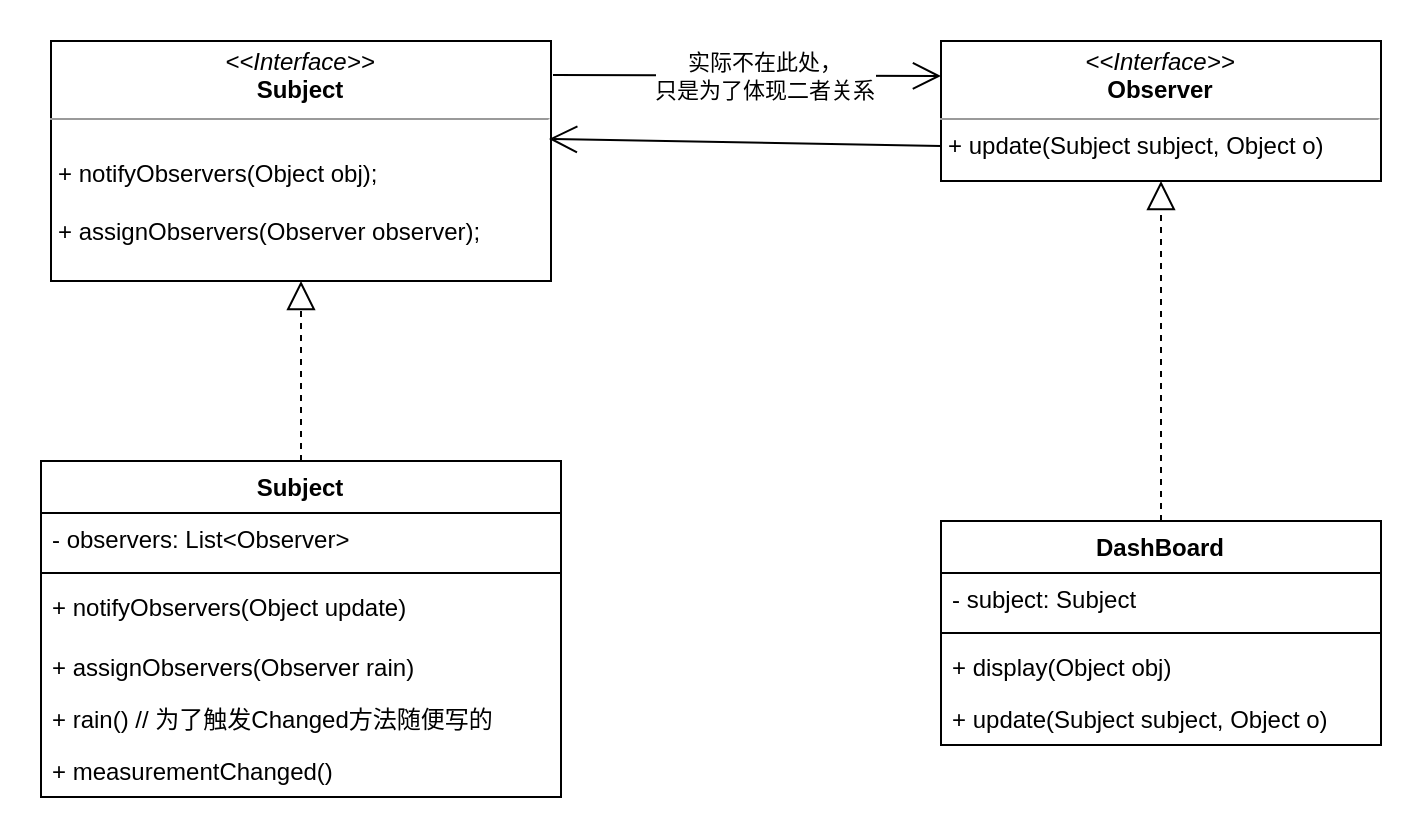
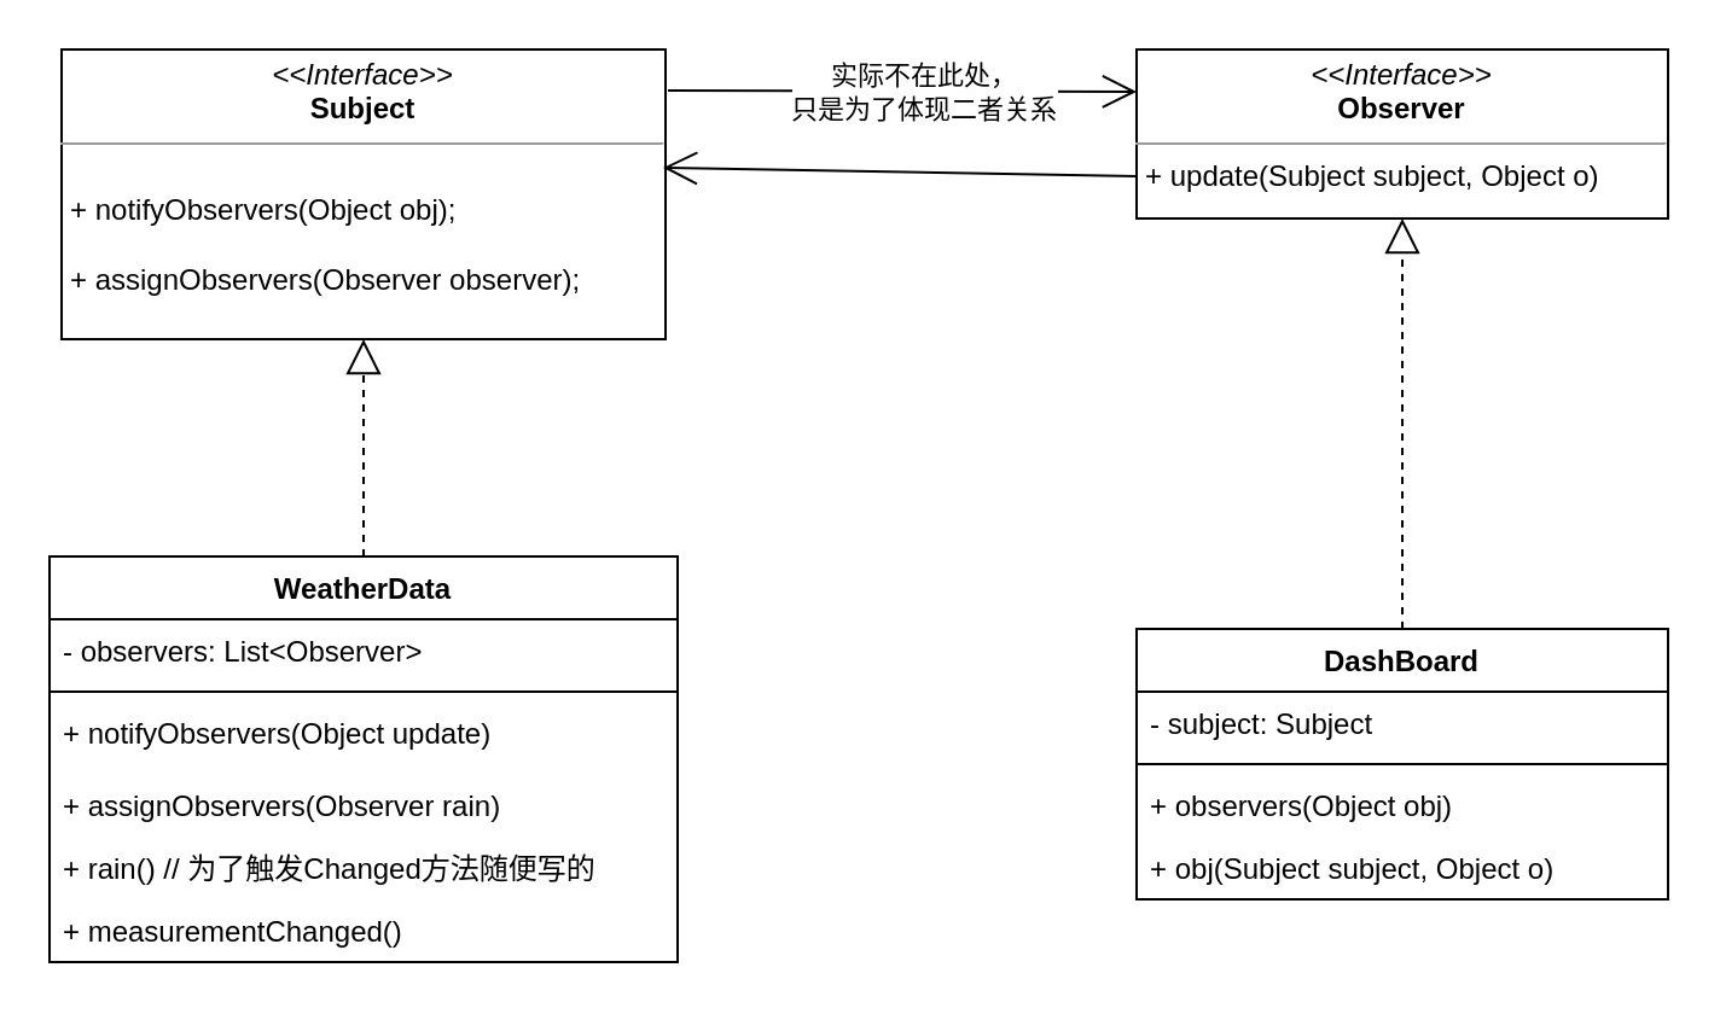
  <mxCell id="0" />
  <mxCell id="1" parent="0" />
- <mxCell id="2" value="Subject" style="swimlane;fontStyle=1;align=center;verticalAlign=top;childLayout=stackLayout;horizontal=1;startSize=26;horizontalStack=0;resizeParent=1;resizeParentMax=0;resizeLast=0;collapsible=1;marginBottom=0;" vertex="1" parent="1"><mxGeometry x="20" y="230" width="260" height="168" as="geometry" /></mxCell>
+ <mxCell id="2" value="WeatherData" style="swimlane;fontStyle=1;align=center;verticalAlign=top;childLayout=stackLayout;horizontal=1;startSize=26;horizontalStack=0;resizeParent=1;resizeParentMax=0;resizeLast=0;collapsible=1;marginBottom=0;" vertex="1" parent="1"><mxGeometry x="20" y="230" width="260" height="168" as="geometry" /></mxCell>
  <mxCell id="3" value="- observers: List&lt;Observer&gt;" style="text;strokeColor=none;fillColor=none;align=left;verticalAlign=top;spacingLeft=4;spacingRight=4;overflow=hidden;rotatable=0;points=[[0,0.5],[1,0.5]];portConstraint=eastwest;" vertex="1" parent="2"><mxGeometry y="26" width="260" height="26" as="geometry" /></mxCell>
  <mxCell id="4" value="" style="line;strokeWidth=1;fillColor=none;align=left;verticalAlign=middle;spacingTop=-1;spacingLeft=3;spacingRight=3;rotatable=0;labelPosition=right;points=[];portConstraint=eastwest;" vertex="1" parent="2"><mxGeometry y="52" width="260" height="8" as="geometry" /></mxCell>
  <mxCell id="5" value="+ notifyObservers(Object update)" style="text;strokeColor=none;fillColor=none;align=left;verticalAlign=top;spacingLeft=4;spacingRight=4;overflow=hidden;rotatable=0;points=[[0,0.5],[1,0.5]];portConstraint=eastwest;" vertex="1" parent="2"><mxGeometry y="60" width="260" height="30" as="geometry" /></mxCell>
  <mxCell id="6" value="+ assignObservers(Observer rain)" style="text;strokeColor=none;fillColor=none;align=left;verticalAlign=top;spacingLeft=4;spacingRight=4;overflow=hidden;rotatable=0;points=[[0,0.5],[1,0.5]];portConstraint=eastwest;" vertex="1" parent="2"><mxGeometry y="90" width="260" height="26" as="geometry" /></mxCell>
  <mxCell id="7" value="+ rain() // 为了触发Changed方法随便写的" style="text;strokeColor=none;fillColor=none;align=left;verticalAlign=top;spacingLeft=4;spacingRight=4;overflow=hidden;rotatable=0;points=[[0,0.5],[1,0.5]];portConstraint=eastwest;" vertex="1" parent="2"><mxGeometry y="116" width="260" height="26" as="geometry" /></mxCell>
  <mxCell id="8" value="+ measurementChanged()" style="text;strokeColor=none;fillColor=none;align=left;verticalAlign=top;spacingLeft=4;spacingRight=4;overflow=hidden;rotatable=0;points=[[0,0.5],[1,0.5]];portConstraint=eastwest;" vertex="1" parent="2"><mxGeometry y="142" width="260" height="26" as="geometry" /></mxCell>
  <mxCell id="9" value="DashBoard" style="swimlane;fontStyle=1;align=center;verticalAlign=top;childLayout=stackLayout;horizontal=1;startSize=26;horizontalStack=0;resizeParent=1;resizeParentMax=0;resizeLast=0;collapsible=1;marginBottom=0;" vertex="1" parent="1"><mxGeometry x="470" y="260" width="220" height="112" as="geometry" /></mxCell>
  <mxCell id="10" value="- subject: Subject" style="text;strokeColor=none;fillColor=none;align=left;verticalAlign=top;spacingLeft=4;spacingRight=4;overflow=hidden;rotatable=0;points=[[0,0.5],[1,0.5]];portConstraint=eastwest;" vertex="1" parent="9"><mxGeometry y="26" width="220" height="26" as="geometry" /></mxCell>
  <mxCell id="11" value="" style="line;strokeWidth=1;fillColor=none;align=left;verticalAlign=middle;spacingTop=-1;spacingLeft=3;spacingRight=3;rotatable=0;labelPosition=right;points=[];portConstraint=eastwest;" vertex="1" parent="9"><mxGeometry y="52" width="220" height="8" as="geometry" /></mxCell>
- <mxCell id="12" value="+ display(Object obj)" style="text;strokeColor=none;fillColor=none;align=left;verticalAlign=top;spacingLeft=4;spacingRight=4;overflow=hidden;rotatable=0;points=[[0,0.5],[1,0.5]];portConstraint=eastwest;" vertex="1" parent="9"><mxGeometry y="60" width="220" height="26" as="geometry" /></mxCell>
- <mxCell id="13" value="+ update(Subject subject, Object o)" style="text;strokeColor=none;fillColor=none;align=left;verticalAlign=top;spacingLeft=4;spacingRight=4;overflow=hidden;rotatable=0;points=[[0,0.5],[1,0.5]];portConstraint=eastwest;" vertex="1" parent="9"><mxGeometry y="86" width="220" height="26" as="geometry" /></mxCell>
+ <mxCell id="12" value="+ observers(Object obj)" style="text;strokeColor=none;fillColor=none;align=left;verticalAlign=top;spacingLeft=4;spacingRight=4;overflow=hidden;rotatable=0;points=[[0,0.5],[1,0.5]];portConstraint=eastwest;" vertex="1" parent="9"><mxGeometry y="60" width="220" height="26" as="geometry" /></mxCell>
+ <mxCell id="13" value="+ obj(Subject subject, Object o)" style="text;strokeColor=none;fillColor=none;align=left;verticalAlign=top;spacingLeft=4;spacingRight=4;overflow=hidden;rotatable=0;points=[[0,0.5],[1,0.5]];portConstraint=eastwest;" vertex="1" parent="9"><mxGeometry y="86" width="220" height="26" as="geometry" /></mxCell>
  <mxCell id="14" value="&lt;p style=&quot;margin: 0px ; margin-top: 4px ; text-align: center&quot;&gt;&lt;i&gt;&amp;lt;&amp;lt;Interface&amp;gt;&amp;gt;&lt;/i&gt;&lt;br&gt;&lt;b&gt;Subject&lt;/b&gt;&lt;/p&gt;&lt;hr size=&quot;1&quot;&gt;&lt;p style=&quot;margin: 0px ; margin-left: 4px&quot;&gt;&lt;br&gt;&lt;/p&gt;&lt;p style=&quot;margin: 0px ; margin-left: 4px&quot;&gt;+&amp;nbsp;&lt;span&gt;notifyObservers(Object obj);&lt;/span&gt;&lt;/p&gt;&lt;p style=&quot;margin: 0px ; margin-left: 4px&quot;&gt;&lt;br&gt;&lt;/p&gt;&lt;p style=&quot;margin: 0px ; margin-left: 4px&quot;&gt;+ assignObservers(Observer observer);&lt;/p&gt;" style="verticalAlign=top;align=left;overflow=fill;fontSize=12;fontFamily=Helvetica;html=1;" vertex="1" parent="1"><mxGeometry x="25" y="20" width="250" height="120" as="geometry" /></mxCell>
  <mxCell id="15" value="&lt;p style=&quot;margin: 0px ; margin-top: 4px ; text-align: center&quot;&gt;&lt;i&gt;&amp;lt;&amp;lt;Interface&amp;gt;&amp;gt;&lt;/i&gt;&lt;br&gt;&lt;b&gt;Observer&lt;/b&gt;&lt;br&gt;&lt;/p&gt;&lt;hr size=&quot;1&quot;&gt;&lt;p style=&quot;margin: 0px ; margin-left: 4px&quot;&gt;&lt;/p&gt;&lt;p style=&quot;margin: 0px ; margin-left: 4px&quot;&gt;+&amp;nbsp;update(Subject subject, Object o)&lt;/p&gt;" style="verticalAlign=top;align=left;overflow=fill;fontSize=12;fontFamily=Helvetica;html=1;" vertex="1" parent="1"><mxGeometry x="470" y="20" width="220" height="70" as="geometry" /></mxCell>
  <mxCell id="16" value="" style="endArrow=block;dashed=1;endFill=0;endSize=12;html=1;exitX=0.5;exitY=0;exitDx=0;exitDy=0;entryX=0.5;entryY=1;entryDx=0;entryDy=0;" edge="1" parent="1" source="2" target="14"><mxGeometry width="160" relative="1" as="geometry"><mxPoint x="105" y="370" as="sourcePoint" /><mxPoint x="265" y="370" as="targetPoint" /></mxGeometry></mxCell>
  <mxCell id="17" value="" style="endArrow=block;dashed=1;endFill=0;endSize=12;html=1;exitX=0.5;exitY=0;exitDx=0;exitDy=0;entryX=0.5;entryY=1;entryDx=0;entryDy=0;" edge="1" parent="1" source="9" target="15"><mxGeometry width="160" relative="1" as="geometry"><mxPoint x="430" y="470" as="sourcePoint" /><mxPoint x="590" y="470" as="targetPoint" /></mxGeometry></mxCell>
  <mxCell id="18" value="" style="endArrow=open;endFill=1;endSize=12;html=1;exitX=1.004;exitY=0.142;exitDx=0;exitDy=0;entryX=0;entryY=0.25;entryDx=0;entryDy=0;exitPerimeter=0;" edge="1" parent="1" source="14" target="15"><mxGeometry width="160" relative="1" as="geometry"><mxPoint x="160" y="490" as="sourcePoint" /><mxPoint x="320" y="490" as="targetPoint" /></mxGeometry></mxCell>
  <mxCell id="19" value="实际不在此处，&lt;br&gt;只是为了体现二者关系" style="edgeLabel;html=1;align=center;verticalAlign=middle;resizable=0;points=[];" vertex="1" connectable="0" parent="18"><mxGeometry x="0.093" relative="1" as="geometry"><mxPoint as="offset" /></mxGeometry></mxCell>
  <mxCell id="20" value="" style="endArrow=open;endFill=1;endSize=12;html=1;entryX=0.996;entryY=0.408;entryDx=0;entryDy=0;entryPerimeter=0;exitX=0;exitY=0.75;exitDx=0;exitDy=0;" edge="1" parent="1" source="15" target="14"><mxGeometry width="160" relative="1" as="geometry"><mxPoint x="470" y="69" as="sourcePoint" /><mxPoint x="430" y="500" as="targetPoint" /></mxGeometry></mxCell>
